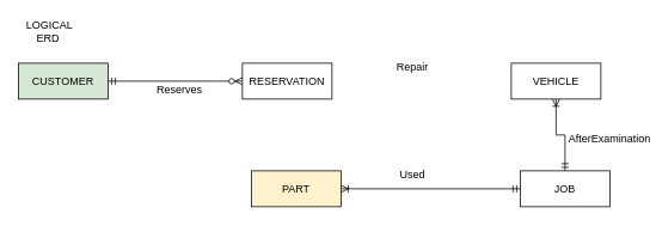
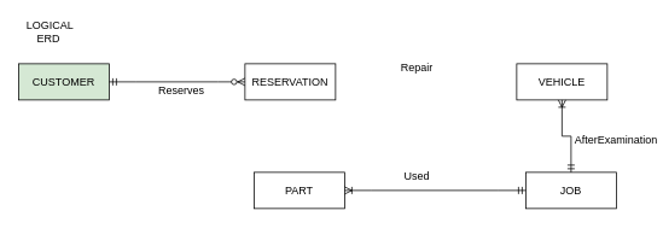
  <mxCell id="0" />
  <mxCell id="1" parent="0" />
  <mxCell id="2" value="CUSTOMER" style="whiteSpace=wrap;html=1;align=center;fillColor=#d5e8d4;" vertex="1" parent="1"><mxGeometry x="20" y="70" width="100" height="40" as="geometry" /></mxCell>
  <mxCell id="3" value="RESERVATION" style="whiteSpace=wrap;html=1;align=center;" vertex="1" parent="1"><mxGeometry x="270" y="70" width="100" height="40" as="geometry" /></mxCell>
  <mxCell id="4" value="VEHICLE" style="whiteSpace=wrap;html=1;align=center;" vertex="1" parent="1"><mxGeometry x="570" y="70" width="100" height="40" as="geometry" /></mxCell>
  <mxCell id="5" value="JOB" style="whiteSpace=wrap;html=1;align=center;" vertex="1" parent="1"><mxGeometry x="580" y="190" width="100" height="40" as="geometry" /></mxCell>
- <mxCell id="6" value="PART" style="whiteSpace=wrap;html=1;align=center;fillColor=#fff2cc;" vertex="1" parent="1"><mxGeometry x="280" y="190" width="100" height="40" as="geometry" /></mxCell>
+ <mxCell id="6" value="PART" style="whiteSpace=wrap;html=1;align=center;" vertex="1" parent="1"><mxGeometry x="280" y="190" width="100" height="40" as="geometry" /></mxCell>
  <mxCell id="7" value="" style="edgeStyle=entityRelationEdgeStyle;fontSize=12;html=1;endArrow=ERzeroToMany;startArrow=ERmandOne;rounded=0;exitX=1;exitY=0.5;exitDx=0;exitDy=0;entryX=0;entryY=0.5;entryDx=0;entryDy=0;" edge="1" parent="1" source="2" target="3"><mxGeometry width="100" height="100" relative="1" as="geometry"><mxPoint x="360" y="310" as="sourcePoint" /><mxPoint x="460" y="210" as="targetPoint" /></mxGeometry></mxCell>
  <mxCell id="8" value="" style="edgeStyle=orthogonalEdgeStyle;fontSize=12;html=1;endArrow=ERoneToMany;startArrow=ERmandOne;rounded=0;entryX=0.5;entryY=1;entryDx=0;entryDy=0;exitX=0.5;exitY=0;exitDx=0;exitDy=0;" edge="1" parent="1" source="5" target="4"><mxGeometry width="100" height="100" relative="1" as="geometry"><mxPoint x="520" y="240" as="sourcePoint" /><mxPoint x="550" y="140" as="targetPoint" /></mxGeometry></mxCell>
  <mxCell id="9" value="" style="edgeStyle=entityRelationEdgeStyle;fontSize=12;html=1;endArrow=ERoneToMany;startArrow=ERmandOne;rounded=0;exitX=0;exitY=0.5;exitDx=0;exitDy=0;entryX=1;entryY=0.5;entryDx=0;entryDy=0;" edge="1" parent="1" source="5" target="6"><mxGeometry width="100" height="100" relative="1" as="geometry"><mxPoint x="370" y="320" as="sourcePoint" /><mxPoint x="470" y="220" as="targetPoint" /></mxGeometry></mxCell>
  <mxCell id="10" value="Reserves" style="text;html=1;align=center;verticalAlign=middle;whiteSpace=wrap;rounded=0;" vertex="1" parent="1"><mxGeometry x="170" y="90" width="60" height="20" as="geometry" /></mxCell>
  <mxCell id="11" value="Repair" style="text;html=1;align=center;verticalAlign=middle;whiteSpace=wrap;rounded=0;" vertex="1" parent="1"><mxGeometry x="430" y="60" width="60" height="30" as="geometry" /></mxCell>
  <mxCell id="12" value="Used" style="text;html=1;align=center;verticalAlign=middle;whiteSpace=wrap;rounded=0;" vertex="1" parent="1"><mxGeometry x="430" y="180" width="60" height="30" as="geometry" /></mxCell>
  <mxCell id="13" value="AfterExamination" style="text;html=1;align=center;verticalAlign=middle;whiteSpace=wrap;rounded=0;" vertex="1" parent="1"><mxGeometry x="650" y="140" width="60" height="30" as="geometry" /></mxCell>
  <mxCell id="14" value="LOGICAL ERD&amp;nbsp;" style="text;html=1;align=center;verticalAlign=middle;whiteSpace=wrap;rounded=0;" vertex="1" parent="1"><mxGeometry x="20" y="20" width="70" height="30" as="geometry" /></mxCell>
